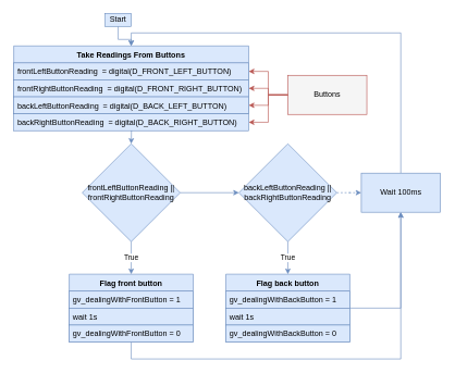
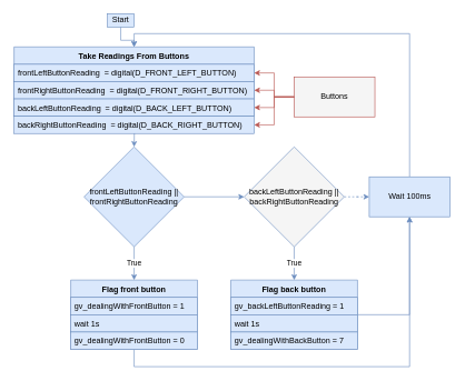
  <mxCell id="0" />
  <mxCell id="1" parent="0" />
  <mxCell id="2" value="True" style="edgeStyle=orthogonalEdgeStyle;rounded=0;orthogonalLoop=1;jettySize=auto;html=1;fillColor=#dae8fc;strokeColor=#6c8ebf;" parent="1" source="4" edge="1"><mxGeometry relative="1" as="geometry"><mxPoint x="200" y="420" as="targetPoint" /></mxGeometry></mxCell>
  <mxCell id="3" value="" style="edgeStyle=orthogonalEdgeStyle;rounded=0;orthogonalLoop=1;jettySize=auto;html=1;fillColor=#dae8fc;strokeColor=#6c8ebf;" edge="1" parent="1" source="4" target="7"><mxGeometry relative="1" as="geometry" /></mxCell>
  <mxCell id="4" value="frontLeftButtonReading || frontRightButtonReading" style="rhombus;whiteSpace=wrap;html=1;fillColor=#dae8fc;strokeColor=#6c8ebf;" parent="1" vertex="1"><mxGeometry x="125" y="220" width="150" height="150" as="geometry" /></mxCell>
  <mxCell id="5" value="True" style="edgeStyle=orthogonalEdgeStyle;rounded=0;orthogonalLoop=1;jettySize=auto;html=1;fillColor=#dae8fc;strokeColor=#6c8ebf;" edge="1" parent="1" source="7"><mxGeometry relative="1" as="geometry"><mxPoint x="440" y="420" as="targetPoint" /></mxGeometry></mxCell>
  <mxCell id="6" value="" style="edgeStyle=orthogonalEdgeStyle;rounded=0;orthogonalLoop=1;jettySize=auto;html=1;fillColor=#dae8fc;strokeColor=#6c8ebf;dashed=1;" edge="1" parent="1" source="7" target="11"><mxGeometry relative="1" as="geometry" /></mxCell>
- <mxCell id="7" value="backLeftButtonReading || backRightButtonReading" style="rhombus;whiteSpace=wrap;html=1;fillColor=#dae8fc;strokeColor=#6c8ebf;" vertex="1" parent="1"><mxGeometry x="365" y="220" width="150" height="150" as="geometry" /></mxCell>
+ <mxCell id="7" value="backLeftButtonReading || backRightButtonReading" style="rhombus;whiteSpace=wrap;html=1;fillColor=#f5f5f5;strokeColor=#6c8ebf;" vertex="1" parent="1"><mxGeometry x="365" y="220" width="150" height="150" as="geometry" /></mxCell>
  <mxCell id="8" value="" style="edgeStyle=orthogonalEdgeStyle;rounded=0;orthogonalLoop=1;jettySize=auto;html=1;entryX=0.5;entryY=0;entryDx=0;entryDy=0;fillColor=#dae8fc;strokeColor=#6c8ebf;" edge="1" parent="1" source="9" target="23"><mxGeometry relative="1" as="geometry" /></mxCell>
  <mxCell id="9" value="Start" style="text;html=1;strokeColor=#6c8ebf;fillColor=#dae8fc;align=center;verticalAlign=middle;whiteSpace=wrap;rounded=0;" parent="1" vertex="1"><mxGeometry x="160" y="20" width="40" height="20" as="geometry" /></mxCell>
  <mxCell id="10" value="" style="edgeStyle=orthogonalEdgeStyle;rounded=0;orthogonalLoop=1;jettySize=auto;html=1;entryX=0.5;entryY=0;entryDx=0;entryDy=0;fillColor=#dae8fc;strokeColor=#6c8ebf;" edge="1" parent="1" source="11" target="23"><mxGeometry relative="1" as="geometry"><mxPoint x="613" y="185" as="targetPoint" /><Array as="points"><mxPoint x="613" y="50" /><mxPoint x="200" y="50" /></Array></mxGeometry></mxCell>
  <mxCell id="11" value="Wait 100ms" style="rounded=0;whiteSpace=wrap;html=1;fillColor=#dae8fc;strokeColor=#6c8ebf;" vertex="1" parent="1"><mxGeometry x="552.5" y="265" width="121" height="60" as="geometry" /></mxCell>
  <mxCell id="12" value="" style="edgeStyle=orthogonalEdgeStyle;rounded=0;orthogonalLoop=1;jettySize=auto;html=1;fillColor=#dae8fc;strokeColor=#6c8ebf;" edge="1" parent="1" source="13" target="11"><mxGeometry relative="1" as="geometry"><mxPoint x="200" y="604" as="targetPoint" /><Array as="points"><mxPoint x="200" y="550" /><mxPoint x="613" y="550" /></Array></mxGeometry></mxCell>
  <mxCell id="13" value="Flag front button" style="swimlane;fontStyle=1;childLayout=stackLayout;horizontal=1;startSize=26;fillColor=#dae8fc;horizontalStack=0;resizeParent=1;resizeParentMax=0;resizeLast=0;collapsible=1;marginBottom=0;strokeColor=#6c8ebf;" vertex="1" parent="1"><mxGeometry x="105" y="420" width="190" height="104" as="geometry" /></mxCell>
  <mxCell id="14" value="gv_dealingWithFrontButton = 1" style="text;strokeColor=#6c8ebf;fillColor=#dae8fc;align=left;verticalAlign=top;spacingLeft=4;spacingRight=4;overflow=hidden;rotatable=0;points=[[0,0.5],[1,0.5]];portConstraint=eastwest;" vertex="1" parent="13"><mxGeometry y="26" width="190" height="26" as="geometry" /></mxCell>
  <mxCell id="15" value="wait 1s" style="text;strokeColor=#6c8ebf;fillColor=#dae8fc;align=left;verticalAlign=top;spacingLeft=4;spacingRight=4;overflow=hidden;rotatable=0;points=[[0,0.5],[1,0.5]];portConstraint=eastwest;" vertex="1" parent="13"><mxGeometry y="52" width="190" height="26" as="geometry" /></mxCell>
  <mxCell id="16" value="gv_dealingWithFrontButton = 0" style="text;strokeColor=#6c8ebf;fillColor=#dae8fc;align=left;verticalAlign=top;spacingLeft=4;spacingRight=4;overflow=hidden;rotatable=0;points=[[0,0.5],[1,0.5]];portConstraint=eastwest;" vertex="1" parent="13"><mxGeometry y="78" width="190" height="26" as="geometry" /></mxCell>
  <mxCell id="17" value="" style="edgeStyle=orthogonalEdgeStyle;rounded=0;orthogonalLoop=1;jettySize=auto;html=1;entryX=0.5;entryY=1;entryDx=0;entryDy=0;fillColor=#dae8fc;strokeColor=#6c8ebf;" edge="1" parent="1" source="18" target="11"><mxGeometry relative="1" as="geometry"><mxPoint x="615" y="472" as="targetPoint" /></mxGeometry></mxCell>
  <mxCell id="18" value="Flag back button" style="swimlane;fontStyle=1;childLayout=stackLayout;horizontal=1;startSize=26;fillColor=#dae8fc;horizontalStack=0;resizeParent=1;resizeParentMax=0;resizeLast=0;collapsible=1;marginBottom=0;strokeColor=#6c8ebf;" vertex="1" parent="1"><mxGeometry x="345" y="420" width="190" height="104" as="geometry" /></mxCell>
- <mxCell id="19" value="gv_dealingWithBackButton = 1" style="text;strokeColor=#6c8ebf;fillColor=#dae8fc;align=left;verticalAlign=top;spacingLeft=4;spacingRight=4;overflow=hidden;rotatable=0;points=[[0,0.5],[1,0.5]];portConstraint=eastwest;" vertex="1" parent="18"><mxGeometry y="26" width="190" height="26" as="geometry" /></mxCell>
+ <mxCell id="19" value="gv_backLeftButtonReading = 1" style="text;strokeColor=#6c8ebf;fillColor=#dae8fc;align=left;verticalAlign=top;spacingLeft=4;spacingRight=4;overflow=hidden;rotatable=0;points=[[0,0.5],[1,0.5]];portConstraint=eastwest;" vertex="1" parent="18"><mxGeometry y="26" width="190" height="26" as="geometry" /></mxCell>
  <mxCell id="20" value="wait 1s" style="text;strokeColor=#6c8ebf;fillColor=#dae8fc;align=left;verticalAlign=top;spacingLeft=4;spacingRight=4;overflow=hidden;rotatable=0;points=[[0,0.5],[1,0.5]];portConstraint=eastwest;" vertex="1" parent="18"><mxGeometry y="52" width="190" height="26" as="geometry" /></mxCell>
- <mxCell id="21" value="gv_dealingWithBackButton = 0" style="text;strokeColor=#6c8ebf;fillColor=#dae8fc;align=left;verticalAlign=top;spacingLeft=4;spacingRight=4;overflow=hidden;rotatable=0;points=[[0,0.5],[1,0.5]];portConstraint=eastwest;" vertex="1" parent="18"><mxGeometry y="78" width="190" height="26" as="geometry" /></mxCell>
+ <mxCell id="21" value="gv_dealingWithBackButton = 7" style="text;strokeColor=#6c8ebf;fillColor=#dae8fc;align=left;verticalAlign=top;spacingLeft=4;spacingRight=4;overflow=hidden;rotatable=0;points=[[0,0.5],[1,0.5]];portConstraint=eastwest;" vertex="1" parent="18"><mxGeometry y="78" width="190" height="26" as="geometry" /></mxCell>
  <mxCell id="22" value="" style="group" vertex="1" connectable="0" parent="1"><mxGeometry x="24" y="80" width="390" height="130" as="geometry" /></mxCell>
  <mxCell id="23" value="Take Readings From Buttons" style="swimlane;fontStyle=1;childLayout=stackLayout;horizontal=1;startSize=26;fillColor=#dae8fc;horizontalStack=0;resizeParent=1;resizeParentMax=0;resizeLast=0;collapsible=1;marginBottom=0;strokeColor=#6c8ebf;" vertex="1" parent="22"><mxGeometry x="-4" y="-10" width="360" height="104" as="geometry" /></mxCell>
  <mxCell id="24" value="frontLeftButtonReading  = digital(D_FRONT_LEFT_BUTTON)" style="text;strokeColor=#6c8ebf;fillColor=#dae8fc;align=left;verticalAlign=top;spacingLeft=4;spacingRight=4;overflow=hidden;rotatable=0;points=[[0,0.5],[1,0.5]];portConstraint=eastwest;" vertex="1" parent="23"><mxGeometry y="26" width="360" height="26" as="geometry" /></mxCell>
  <mxCell id="25" value="frontRightButtonReading  = digital(D_FRONT_RIGHT_BUTTON)" style="text;strokeColor=#6c8ebf;fillColor=#dae8fc;align=left;verticalAlign=top;spacingLeft=4;spacingRight=4;overflow=hidden;rotatable=0;points=[[0,0.5],[1,0.5]];portConstraint=eastwest;" vertex="1" parent="23"><mxGeometry y="52" width="360" height="26" as="geometry" /></mxCell>
  <mxCell id="26" value="backLeftButtonReading  = digital(D_BACK_LEFT_BUTTON)" style="text;strokeColor=#6c8ebf;fillColor=#dae8fc;align=left;verticalAlign=top;spacingLeft=4;spacingRight=4;overflow=hidden;rotatable=0;points=[[0,0.5],[1,0.5]];portConstraint=eastwest;" vertex="1" parent="23"><mxGeometry y="78" width="360" height="26" as="geometry" /></mxCell>
  <mxCell id="27" value="backRightButtonReading  = digital(D_BACK_RIGHT_BUTTON)" style="text;strokeColor=#6c8ebf;fillColor=#dae8fc;align=left;verticalAlign=top;spacingLeft=4;spacingRight=4;overflow=hidden;rotatable=0;points=[[0,0.5],[1,0.5]];portConstraint=eastwest;" vertex="1" parent="22"><mxGeometry x="-4" y="94" width="360" height="26" as="geometry" /></mxCell>
  <mxCell id="28" value="" style="edgeStyle=orthogonalEdgeStyle;rounded=0;orthogonalLoop=1;jettySize=auto;html=1;entryX=0.5;entryY=0;entryDx=0;entryDy=0;exitX=0.501;exitY=0.985;exitDx=0;exitDy=0;exitPerimeter=0;fillColor=#dae8fc;strokeColor=#6c8ebf;" edge="1" parent="1" source="27" target="4"><mxGeometry relative="1" as="geometry"><mxPoint x="205.81" y="50" as="sourcePoint" /><mxPoint x="205.81" y="80.095" as="targetPoint" /></mxGeometry></mxCell>
  <mxCell id="29" value="Buttons" style="rounded=0;whiteSpace=wrap;html=1;fillColor=#f5f5f5;strokeColor=#b85450;" vertex="1" parent="1"><mxGeometry x="440" y="115" width="121" height="60" as="geometry" /></mxCell>
  <mxCell id="30" value="" style="edgeStyle=orthogonalEdgeStyle;rounded=0;orthogonalLoop=1;jettySize=auto;html=1;fillColor=#f8cecc;strokeColor=#b85450;entryX=1;entryY=0.5;entryDx=0;entryDy=0;exitX=0;exitY=0.5;exitDx=0;exitDy=0;" edge="1" parent="1" source="29" target="24"><mxGeometry relative="1" as="geometry"><mxPoint x="395" y="145" as="sourcePoint" /><mxPoint x="450" y="140.095" as="targetPoint" /></mxGeometry></mxCell>
  <mxCell id="31" value="" style="edgeStyle=orthogonalEdgeStyle;rounded=0;orthogonalLoop=1;jettySize=auto;html=1;fillColor=#f8cecc;strokeColor=#b85450;entryX=1;entryY=0.5;entryDx=0;entryDy=0;exitX=0;exitY=0.5;exitDx=0;exitDy=0;" edge="1" parent="1" source="29" target="25"><mxGeometry relative="1" as="geometry"><mxPoint x="450.571" y="159.143" as="sourcePoint" /><mxPoint x="390.095" y="119.143" as="targetPoint" /></mxGeometry></mxCell>
  <mxCell id="32" value="" style="edgeStyle=orthogonalEdgeStyle;rounded=0;orthogonalLoop=1;jettySize=auto;html=1;fillColor=#f8cecc;strokeColor=#b85450;entryX=1;entryY=0.5;entryDx=0;entryDy=0;exitX=0;exitY=0.5;exitDx=0;exitDy=0;" edge="1" parent="1" source="29" target="26"><mxGeometry relative="1" as="geometry"><mxPoint x="450.095" y="154.857" as="sourcePoint" /><mxPoint x="390.095" y="144.857" as="targetPoint" /></mxGeometry></mxCell>
  <mxCell id="33" value="" style="edgeStyle=orthogonalEdgeStyle;rounded=0;orthogonalLoop=1;jettySize=auto;html=1;fillColor=#f8cecc;strokeColor=#b85450;entryX=1;entryY=0.5;entryDx=0;entryDy=0;exitX=0;exitY=0.5;exitDx=0;exitDy=0;" edge="1" parent="1" source="29" target="27"><mxGeometry relative="1" as="geometry"><mxPoint x="449.977" y="155.116" as="sourcePoint" /><mxPoint x="389.977" y="170.93" as="targetPoint" /></mxGeometry></mxCell>
